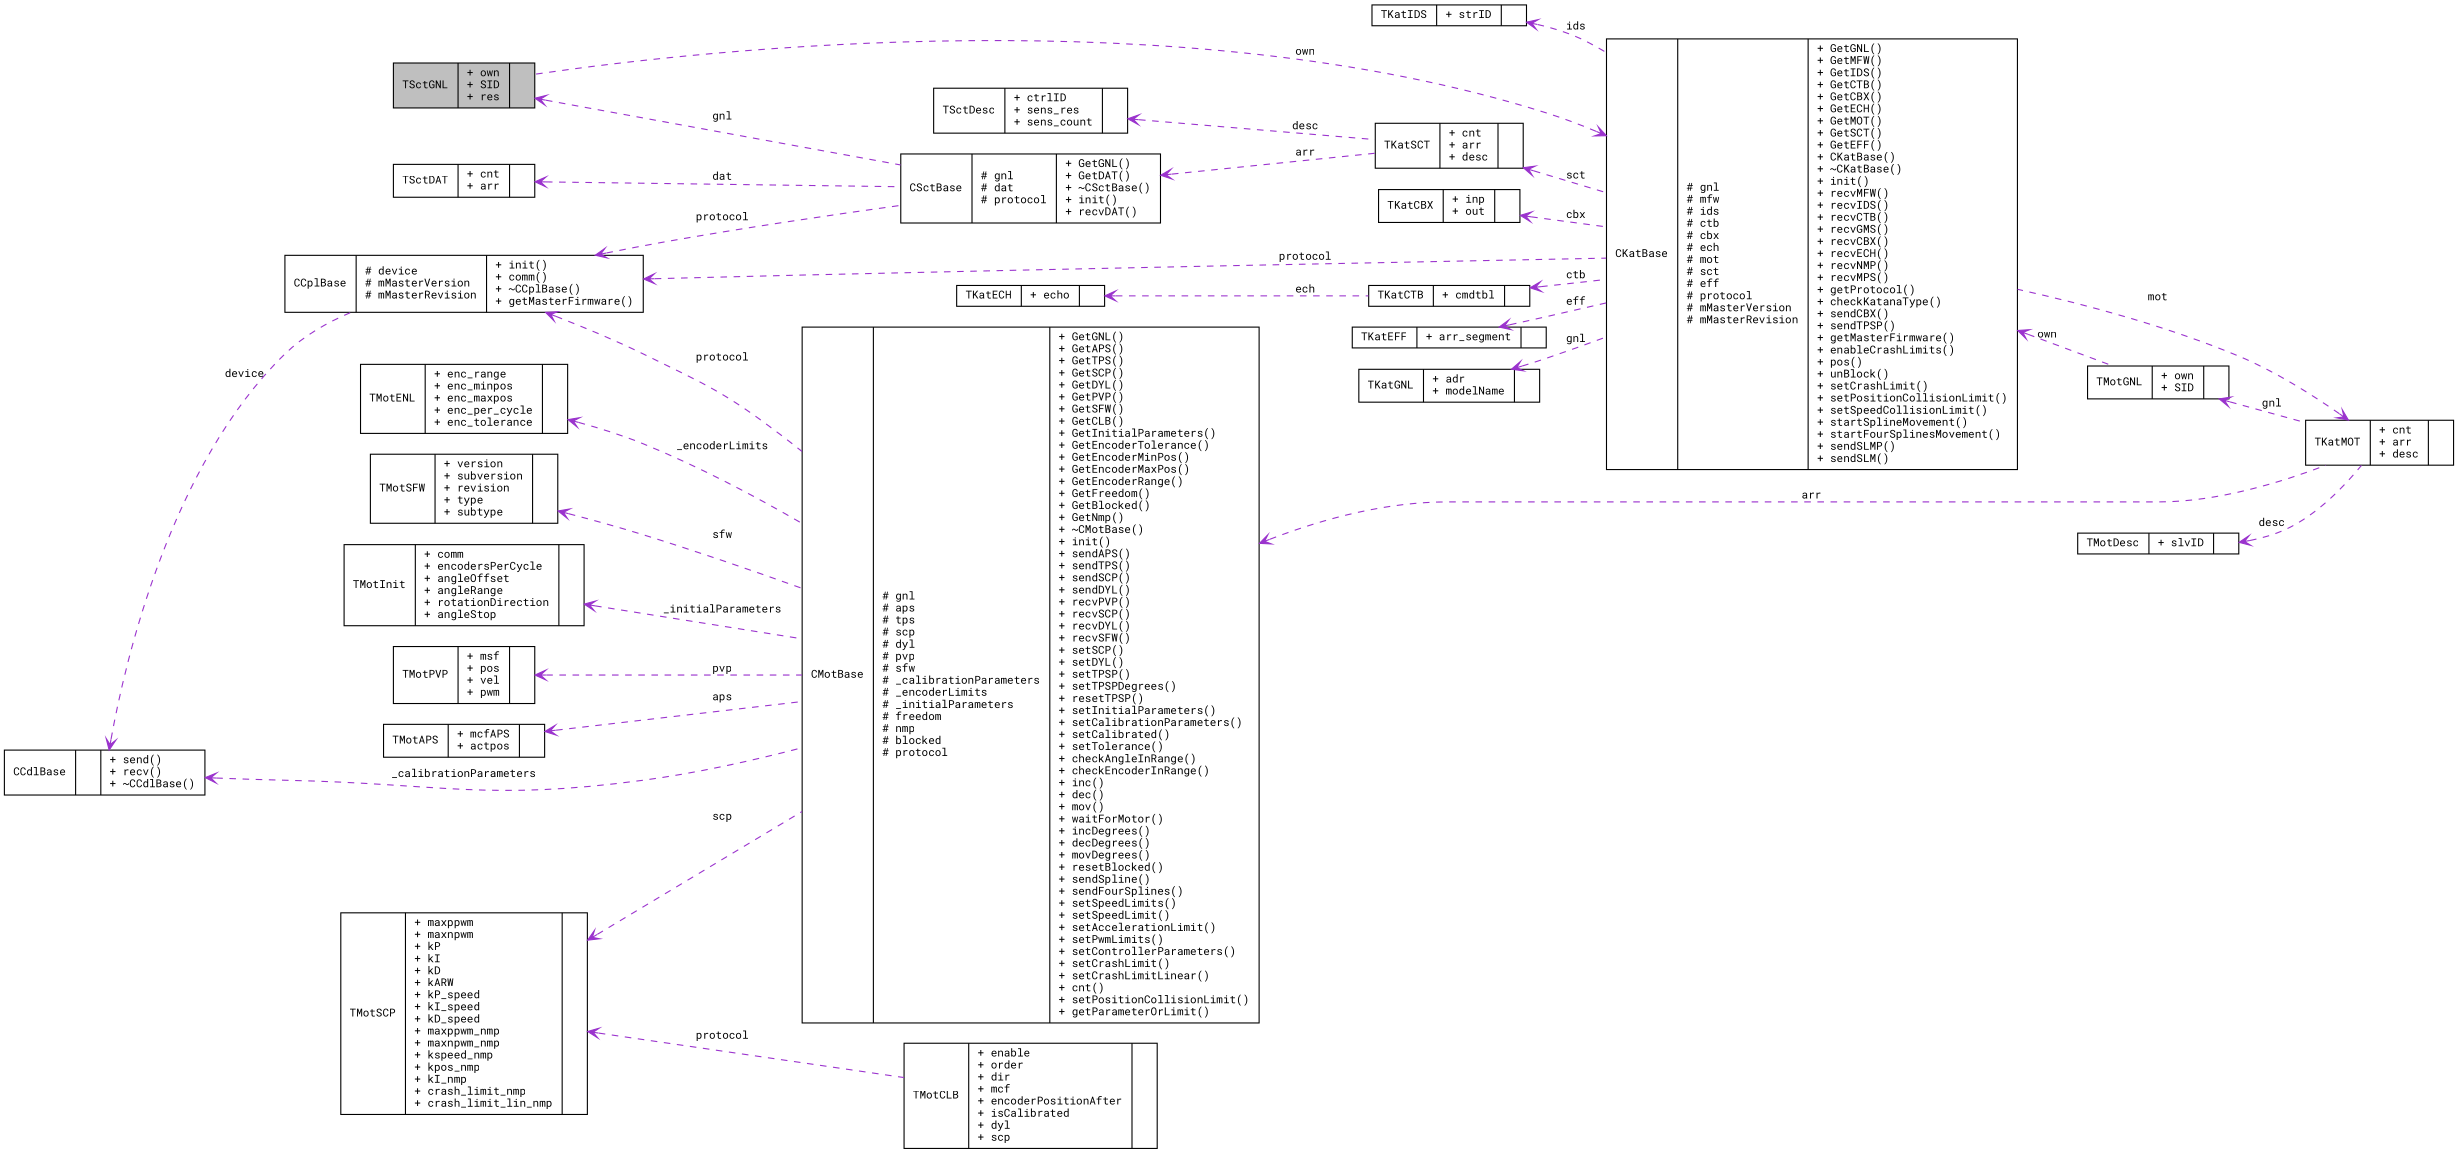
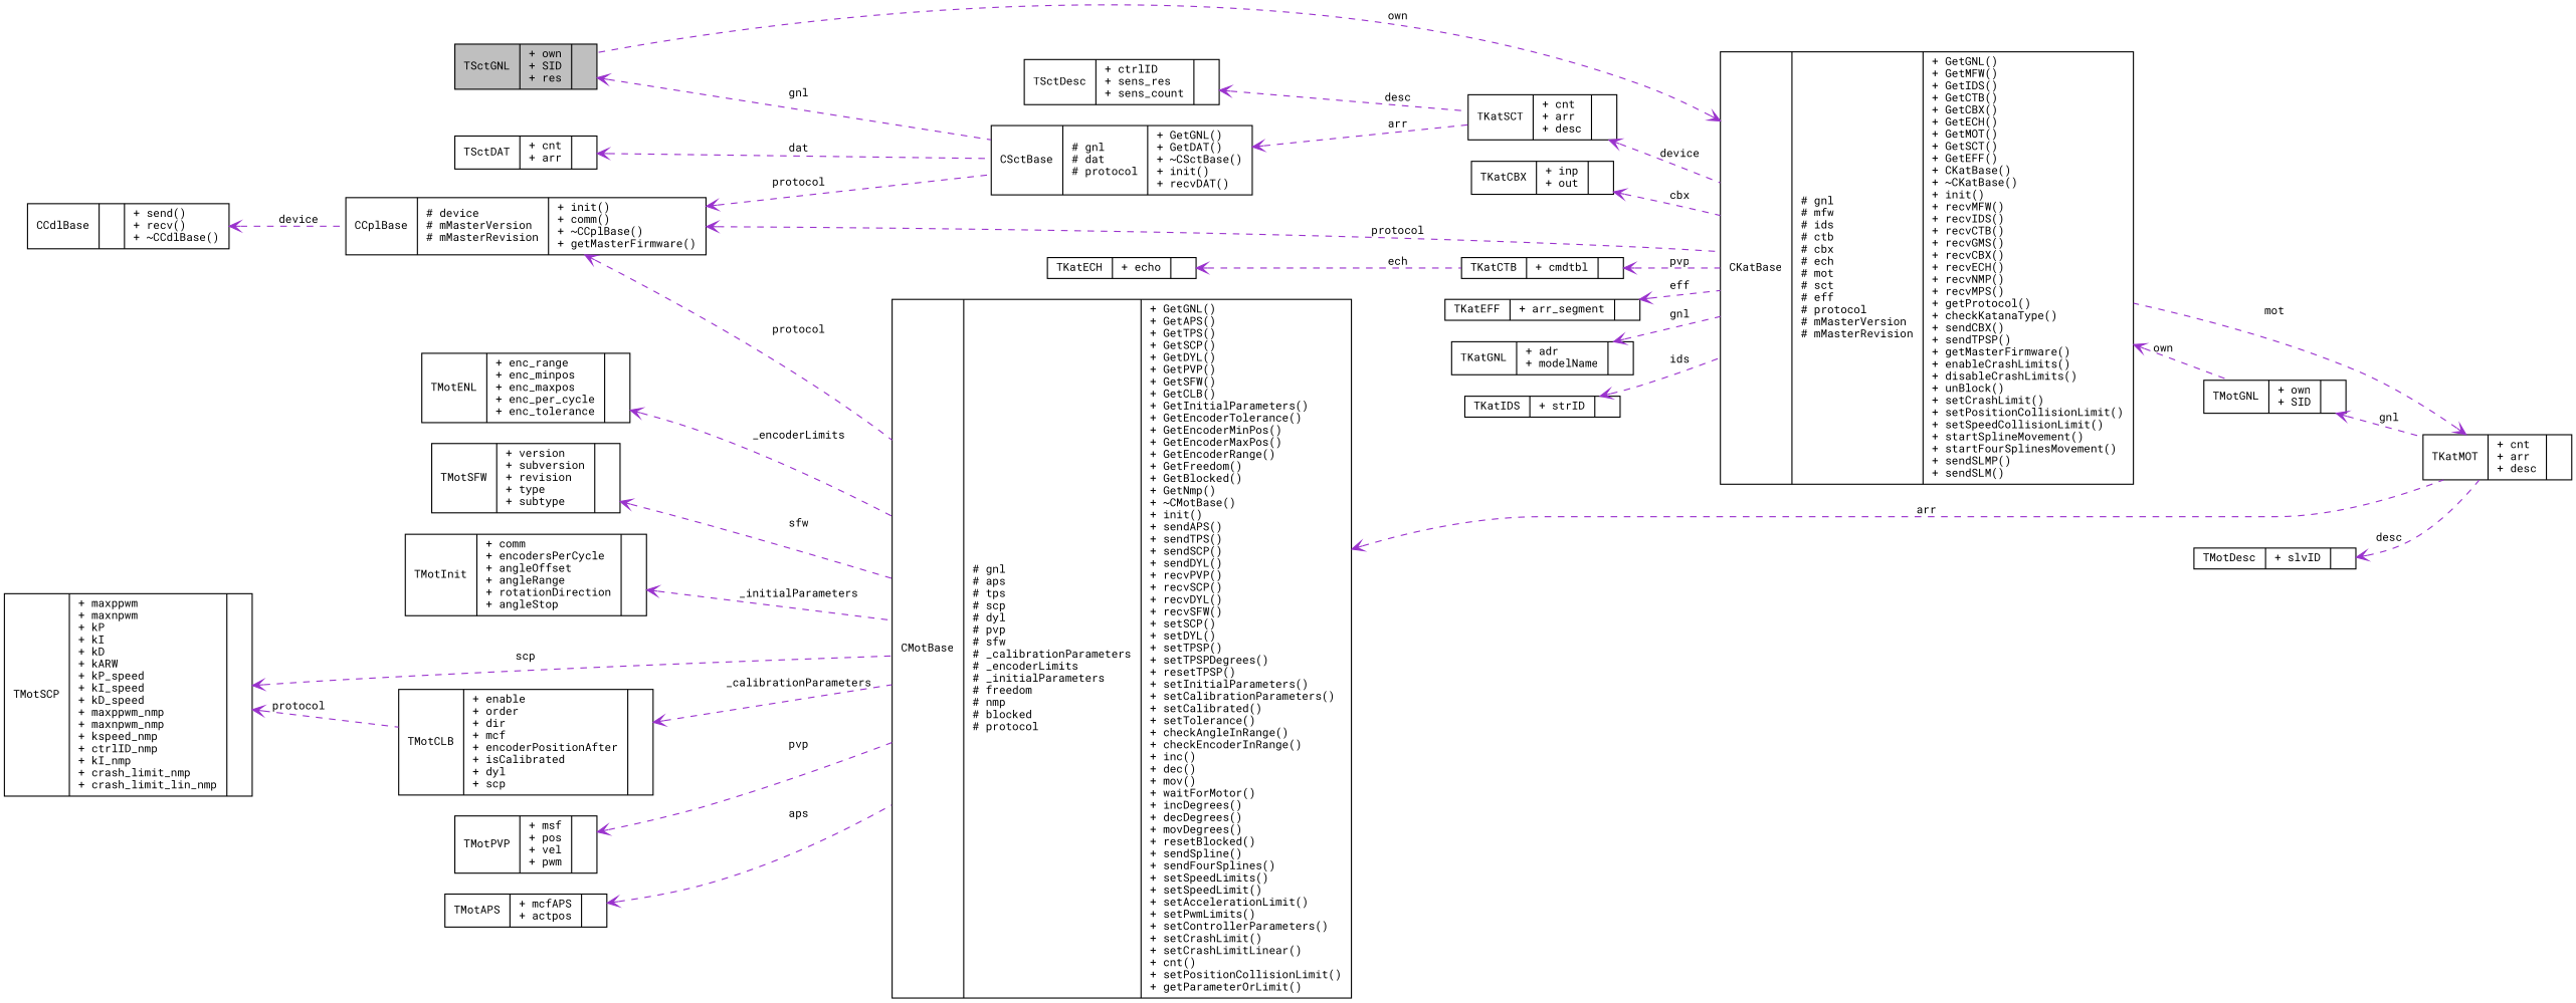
  digraph {
    fontname="Roboto Mono"
    rankdir=LR
    node [color=black fillcolor=white fontname="Roboto Mono" fontsize=10 shape=record style=filled]
    edge [arrowtail=open color=darkorchid3 dir=back fontname="Roboto Mono" fontsize=10 labelfontname="FreeSans.ttf" labelfontsize=10 style=dashed]
    n1 [fillcolor=grey75 fontcolor=black height=0.2 label="{TSctGNL\n|+ own\l+ SID\l+ res\l|}" width=0.4]
    n2 [height=0.2 label="{CSctBase\n|# gnl\l# dat\l# protocol\l|+ GetGNL()\l+ GetDAT()\l+ ~CSctBase()\l+ init()\l+ recvDAT()\l}" width=0.4]
    n3 [height=0.2 label="{TKatSCT\n|+ cnt\l+ arr\l+ desc\l|}" width=0.4]
-   n4 [height=0.2 label="{CKatBase\n|# gnl\l# mfw\l# ids\l# ctb\l# cbx\l# ech\l# mot\l# sct\l# eff\l# protocol\l# mMasterVersion\l# mMasterRevision\l|+ GetGNL()\l+ GetMFW()\l+ GetIDS()\l+ GetCTB()\l+ GetCBX()\l+ GetECH()\l+ GetMOT()\l+ GetSCT()\l+ GetEFF()\l+ CKatBase()\l+ ~CKatBase()\l+ init()\l+ recvMFW()\l+ recvIDS()\l+ recvCTB()\l+ recvGMS()\l+ recvCBX()\l+ recvECH()\l+ recvNMP()\l+ recvMPS()\l+ getProtocol()\l+ checkKatanaType()\l+ sendCBX()\l+ sendTPSP()\l+ getMasterFirmware()\l+ enableCrashLimits()\l+ pos()\l+ unBlock()\l+ setCrashLimit()\l+ setPositionCollisionLimit()\l+ setSpeedCollisionLimit()\l+ startSplineMovement()\l+ startFourSplinesMovement()\l+ sendSLMP()\l+ sendSLM()\l}" width=0.4]
+   n4 [height=0.2 label="{CKatBase\n|# gnl\l# mfw\l# ids\l# ctb\l# cbx\l# ech\l# mot\l# sct\l# eff\l# protocol\l# mMasterVersion\l# mMasterRevision\l|+ GetGNL()\l+ GetMFW()\l+ GetIDS()\l+ GetCTB()\l+ GetCBX()\l+ GetECH()\l+ GetMOT()\l+ GetSCT()\l+ GetEFF()\l+ CKatBase()\l+ ~CKatBase()\l+ init()\l+ recvMFW()\l+ recvIDS()\l+ recvCTB()\l+ recvGMS()\l+ recvCBX()\l+ recvECH()\l+ recvNMP()\l+ recvMPS()\l+ getProtocol()\l+ checkKatanaType()\l+ sendCBX()\l+ sendTPSP()\l+ getMasterFirmware()\l+ enableCrashLimits()\l+ disableCrashLimits()\l+ unBlock()\l+ setCrashLimit()\l+ setPositionCollisionLimit()\l+ setSpeedCollisionLimit()\l+ startSplineMovement()\l+ startFourSplinesMovement()\l+ sendSLMP()\l+ sendSLM()\l}" width=0.4]
    n5 [height=0.2 label="{TMotGNL\n|+ own\l+ SID\l|}" width=0.4]
    n6 [height=0.2 label="{TKatMOT\n|+ cnt\l+ arr\l+ desc\l|}" width=0.4]
    n7 [height=0.2 label="{TKatCBX\n|+ inp\l+ out\l|}" width=0.4]
    n8 [height=0.2 label="{TSctDesc\n|+ ctrlID\l+ sens_res\l+ sens_count\l|}" width=0.4]
    n9 [height=0.2 label="{TSctDAT\n|+ cnt\l+ arr\l|}" width=0.4]
    n10 [height=0.2 label="{CCplBase\n|# device\l# mMasterVersion\l# mMasterRevision\l|+ init()\l+ comm()\l+ ~CCplBase()\l+ getMasterFirmware()\l}" width=0.4]
    n11 [height=0.2 label="{CMotBase\n|# gnl\l# aps\l# tps\l# scp\l# dyl\l# pvp\l# sfw\l# _calibrationParameters\l# _encoderLimits\l# _initialParameters\l# freedom\l# nmp\l# blocked\l# protocol\l|+ GetGNL()\l+ GetAPS()\l+ GetTPS()\l+ GetSCP()\l+ GetDYL()\l+ GetPVP()\l+ GetSFW()\l+ GetCLB()\l+ GetInitialParameters()\l+ GetEncoderTolerance()\l+ GetEncoderMinPos()\l+ GetEncoderMaxPos()\l+ GetEncoderRange()\l+ GetFreedom()\l+ GetBlocked()\l+ GetNmp()\l+ ~CMotBase()\l+ init()\l+ sendAPS()\l+ sendTPS()\l+ sendSCP()\l+ sendDYL()\l+ recvPVP()\l+ recvSCP()\l+ recvDYL()\l+ recvSFW()\l+ setSCP()\l+ setDYL()\l+ setTPSP()\l+ setTPSPDegrees()\l+ resetTPSP()\l+ setInitialParameters()\l+ setCalibrationParameters()\l+ setCalibrated()\l+ setTolerance()\l+ checkAngleInRange()\l+ checkEncoderInRange()\l+ inc()\l+ dec()\l+ mov()\l+ waitForMotor()\l+ incDegrees()\l+ decDegrees()\l+ movDegrees()\l+ resetBlocked()\l+ sendSpline()\l+ sendFourSplines()\l+ setSpeedLimits()\l+ setSpeedLimit()\l+ setAccelerationLimit()\l+ setPwmLimits()\l+ setControllerParameters()\l+ setCrashLimit()\l+ setCrashLimitLinear()\l+ cnt()\l+ setPositionCollisionLimit()\l+ getParameterOrLimit()\l}" width=0.4]
    n12 [height=0.2 label="{CCdlBase\n||+ send()\l+ recv()\l+ ~CCdlBase()\l}" width=0.4]
    n13 [height=0.2 label="{TKatCTB\n|+ cmdtbl\l|}" width=0.4]
    n14 [height=0.2 label="{TKatECH\n|+ echo\l|}" width=0.4]
    n15 [height=0.2 label="{TKatEFF\n|+ arr_segment\l|}" width=0.4]
    n16 [height=0.2 label="{TKatGNL\n|+ adr\l+ modelName\l|}" width=0.4]
    n17 [height=0.2 label="{TMotDesc\n|+ slvID\l|}" width=0.4]
    n18 [height=0.2 label="{TMotENL\n|+ enc_range\l+ enc_minpos\l+ enc_maxpos\l+ enc_per_cycle\l+ enc_tolerance\l|}" width=0.4]
    n19 [height=0.2 label="{TMotSFW\n|+ version\l+ subversion\l+ revision\l+ type\l+ subtype\l|}" width=0.4]
    n20 [height=0.2 label="{TMotInit\n|+ comm\l+ encodersPerCycle\l+ angleOffset\l+ angleRange\l+ rotationDirection\l+ angleStop\l|}" width=0.4]
    n21 [height=0.2 label="{TMotCLB\n|+ enable\l+ order\l+ dir\l+ mcf\l+ encoderPositionAfter\l+ isCalibrated\l+ dyl\l+ scp\l|}" width=0.4]
-   n22 [height=0.2 label="{TMotSCP\n|+ maxppwm\l+ maxnpwm\l+ kP\l+ kI\l+ kD\l+ kARW\l+ kP_speed\l+ kI_speed\l+ kD_speed\l+ maxppwm_nmp\l+ maxnpwm_nmp\l+ kspeed_nmp\l+ kpos_nmp\l+ kI_nmp\l+ crash_limit_nmp\l+ crash_limit_lin_nmp\l|}" width=0.4]
+   n22 [height=0.2 label="{TMotSCP\n|+ maxppwm\l+ maxnpwm\l+ kP\l+ kI\l+ kD\l+ kARW\l+ kP_speed\l+ kI_speed\l+ kD_speed\l+ maxppwm_nmp\l+ maxnpwm_nmp\l+ kspeed_nmp\l+ ctrlID_nmp\l+ kI_nmp\l+ crash_limit_nmp\l+ crash_limit_lin_nmp\l|}" width=0.4]
    n23 [height=0.2 label="{TMotPVP\n|+ msf\l+ pos\l+ vel\l+ pwm\l|}" width=0.4]
    n24 [height=0.2 label="{TMotAPS\n|+ mcfAPS\l+ actpos\l|}" width=0.4]
    n25 [height=0.2 label="{TKatIDS\n|+ strID\l|}" width=0.4]
    n1 -> n2 [label=gnl]
    n2 -> n3 [label=arr]
-   n3 -> n4 [label=sct]
+   n3 -> n4 [label=device]
    n4 -> n1 [label=own]
    n4 -> n5 [label=own]
    n5 -> n6 [label=gnl]
    n6 -> n4 [label=mot]
    n7 -> n4 [label=cbx]
    n8 -> n3 [label=desc]
    n9 -> n2 [label=dat]
    n10 -> n2 [label=protocol]
    n10 -> n4 [label=protocol]
    n10 -> n11 [label=protocol]
    n11 -> n6 [label=arr]
    n12 -> n10 [label=device]
-   n13 -> n4 [label=ctb]
+   n13 -> n4 [label=pvp]
    n14 -> n13 [label=ech]
    n15 -> n4 [label=eff]
    n16 -> n4 [label=gnl]
    n17 -> n6 [label=desc]
    n18 -> n11 [label=_encoderLimits]
    n19 -> n11 [label=sfw]
    n20 -> n11 [label=_initialParameters]
-   n12 -> n11 [label=_calibrationParameters]
+   n21 -> n11 [label=_calibrationParameters]
    n22 -> n11 [label=scp]
    n22 -> n21 [label=protocol]
    n23 -> n11 [label=pvp]
    n24 -> n11 [label=aps]
    n25 -> n4 [label=ids]
  }
